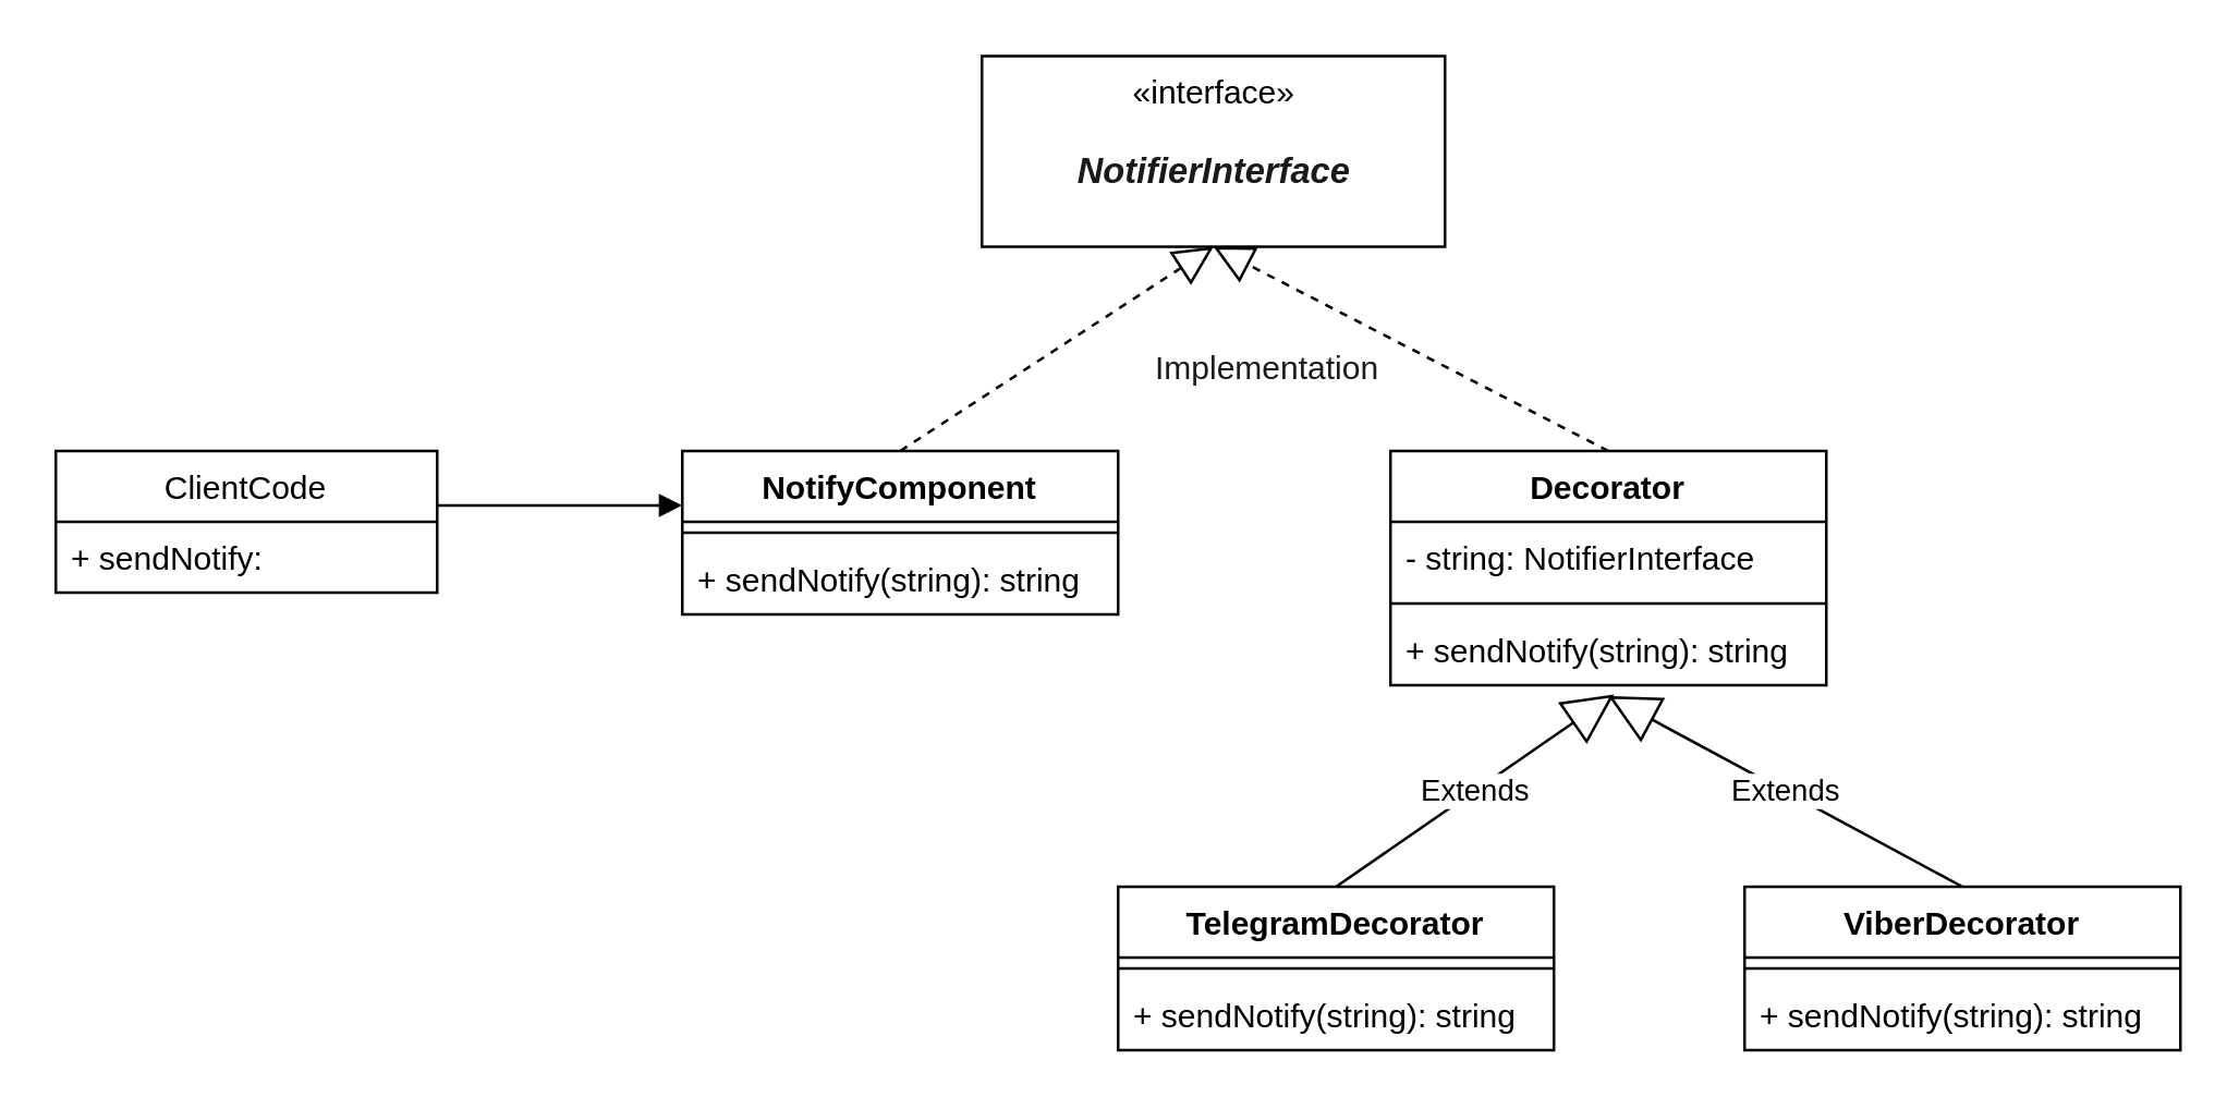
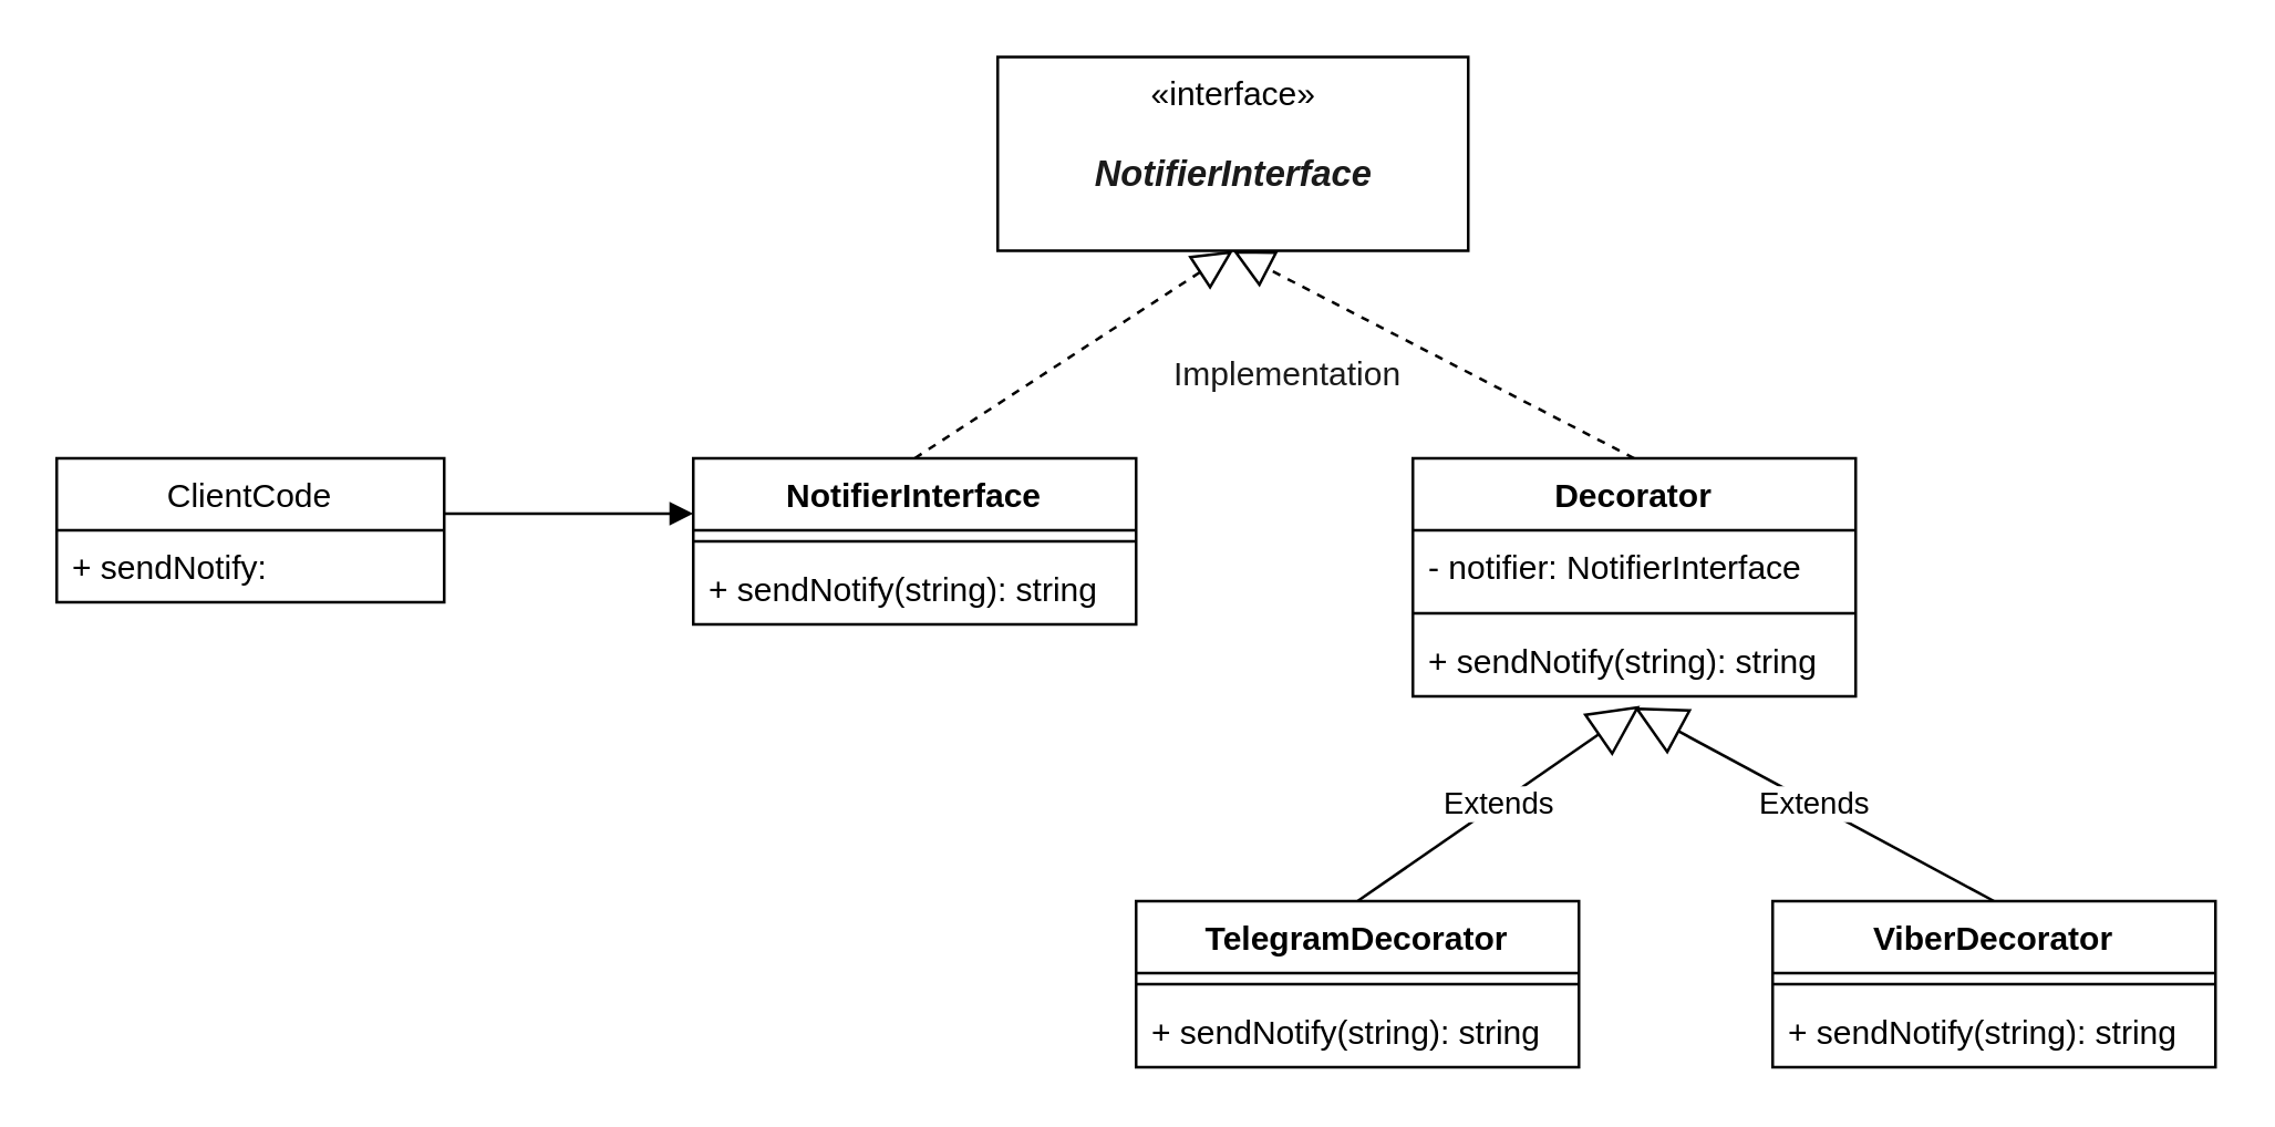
  <mxCell id="0" />
  <mxCell id="1" parent="0" />
  <mxCell id="2" value="ClientCode" style="swimlane;fontStyle=0;childLayout=stackLayout;horizontal=1;startSize=26;fillColor=none;horizontalStack=0;resizeParent=1;resizeParentMax=0;resizeLast=0;collapsible=1;marginBottom=0;" vertex="1" parent="1"><mxGeometry x="20" y="165" width="140" height="52" as="geometry" /></mxCell>
  <mxCell id="3" value="+ sendNotify: " style="text;strokeColor=none;fillColor=none;align=left;verticalAlign=top;spacingLeft=4;spacingRight=4;overflow=hidden;rotatable=0;points=[[0,0.5],[1,0.5]];portConstraint=eastwest;" vertex="1" parent="2"><mxGeometry y="26" width="140" height="26" as="geometry" /></mxCell>
  <mxCell id="4" value="Decorator" style="swimlane;fontStyle=1;align=center;verticalAlign=top;childLayout=stackLayout;horizontal=1;startSize=26;horizontalStack=0;resizeParent=1;resizeParentMax=0;resizeLast=0;collapsible=1;marginBottom=0;" vertex="1" parent="1"><mxGeometry x="510" y="165" width="160" height="86" as="geometry" /></mxCell>
  <mxCell id="5" value="" style="endArrow=block;dashed=1;endFill=0;endSize=12;html=1;rounded=0;fontFamily=Helvetica;fontColor=#1A1A1A;entryX=0.5;entryY=1;entryDx=0;entryDy=0;" edge="1" parent="4" target="21"><mxGeometry width="160" relative="1" as="geometry"><mxPoint x="80" as="sourcePoint" /><mxPoint x="240" as="targetPoint" /></mxGeometry></mxCell>
- <mxCell id="6" value="- string: NotifierInterface" style="text;strokeColor=none;fillColor=none;align=left;verticalAlign=top;spacingLeft=4;spacingRight=4;overflow=hidden;rotatable=0;points=[[0,0.5],[1,0.5]];portConstraint=eastwest;" vertex="1" parent="4"><mxGeometry y="26" width="160" height="26" as="geometry" /></mxCell>
+ <mxCell id="6" value="- notifier: NotifierInterface" style="text;strokeColor=none;fillColor=none;align=left;verticalAlign=top;spacingLeft=4;spacingRight=4;overflow=hidden;rotatable=0;points=[[0,0.5],[1,0.5]];portConstraint=eastwest;" vertex="1" parent="4"><mxGeometry y="26" width="160" height="26" as="geometry" /></mxCell>
  <mxCell id="7" value="" style="line;strokeWidth=1;fillColor=none;align=left;verticalAlign=middle;spacingTop=-1;spacingLeft=3;spacingRight=3;rotatable=0;labelPosition=right;points=[];portConstraint=eastwest;" vertex="1" parent="4"><mxGeometry y="52" width="160" height="8" as="geometry" /></mxCell>
  <mxCell id="8" value="+ sendNotify(string): string" style="text;strokeColor=none;fillColor=none;align=left;verticalAlign=top;spacingLeft=4;spacingRight=4;overflow=hidden;rotatable=0;points=[[0,0.5],[1,0.5]];portConstraint=eastwest;" vertex="1" parent="4"><mxGeometry y="60" width="160" height="26" as="geometry" /></mxCell>
- <mxCell id="9" value="NotifyComponent" style="swimlane;fontStyle=1;align=center;verticalAlign=top;childLayout=stackLayout;horizontal=1;startSize=26;horizontalStack=0;resizeParent=1;resizeParentMax=0;resizeLast=0;collapsible=1;marginBottom=0;" vertex="1" parent="1"><mxGeometry x="250" y="165" width="160" height="60" as="geometry" /></mxCell>
+ <mxCell id="9" value="NotifierInterface" style="swimlane;fontStyle=1;align=center;verticalAlign=top;childLayout=stackLayout;horizontal=1;startSize=26;horizontalStack=0;resizeParent=1;resizeParentMax=0;resizeLast=0;collapsible=1;marginBottom=0;" vertex="1" parent="1"><mxGeometry x="250" y="165" width="160" height="60" as="geometry" /></mxCell>
  <mxCell id="10" value="" style="endArrow=block;dashed=1;endFill=0;endSize=12;html=1;rounded=0;fontFamily=Helvetica;fontColor=#1A1A1A;entryX=0.5;entryY=1;entryDx=0;entryDy=0;" edge="1" parent="9" target="21"><mxGeometry width="160" relative="1" as="geometry"><mxPoint x="80" as="sourcePoint" /><mxPoint x="240" as="targetPoint" /></mxGeometry></mxCell>
  <mxCell id="11" value="" style="line;strokeWidth=1;fillColor=none;align=left;verticalAlign=middle;spacingTop=-1;spacingLeft=3;spacingRight=3;rotatable=0;labelPosition=right;points=[];portConstraint=eastwest;" vertex="1" parent="9"><mxGeometry y="26" width="160" height="8" as="geometry" /></mxCell>
  <mxCell id="12" value="+ sendNotify(string): string" style="text;strokeColor=none;fillColor=none;align=left;verticalAlign=top;spacingLeft=4;spacingRight=4;overflow=hidden;rotatable=0;points=[[0,0.5],[1,0.5]];portConstraint=eastwest;" vertex="1" parent="9"><mxGeometry y="34" width="160" height="26" as="geometry" /></mxCell>
  <mxCell id="13" value="TelegramDecorator" style="swimlane;fontStyle=1;align=center;verticalAlign=top;childLayout=stackLayout;horizontal=1;startSize=26;horizontalStack=0;resizeParent=1;resizeParentMax=0;resizeLast=0;collapsible=1;marginBottom=0;" vertex="1" parent="1"><mxGeometry x="410" y="325" width="160" height="60" as="geometry" /></mxCell>
  <mxCell id="14" value="Extends" style="endArrow=block;endSize=16;endFill=0;html=1;rounded=0;entryX=0.513;entryY=1.131;entryDx=0;entryDy=0;entryPerimeter=0;" edge="1" parent="13" target="8"><mxGeometry width="160" relative="1" as="geometry"><mxPoint x="80" as="sourcePoint" /><mxPoint x="240" as="targetPoint" /></mxGeometry></mxCell>
  <mxCell id="15" value="" style="line;strokeWidth=1;fillColor=none;align=left;verticalAlign=middle;spacingTop=-1;spacingLeft=3;spacingRight=3;rotatable=0;labelPosition=right;points=[];portConstraint=eastwest;" vertex="1" parent="13"><mxGeometry y="26" width="160" height="8" as="geometry" /></mxCell>
  <mxCell id="16" value="+ sendNotify(string): string" style="text;strokeColor=none;fillColor=none;align=left;verticalAlign=top;spacingLeft=4;spacingRight=4;overflow=hidden;rotatable=0;points=[[0,0.5],[1,0.5]];portConstraint=eastwest;" vertex="1" parent="13"><mxGeometry y="34" width="160" height="26" as="geometry" /></mxCell>
  <mxCell id="17" value="ViberDecorator" style="swimlane;fontStyle=1;align=center;verticalAlign=top;childLayout=stackLayout;horizontal=1;startSize=26;horizontalStack=0;resizeParent=1;resizeParentMax=0;resizeLast=0;collapsible=1;marginBottom=0;" vertex="1" parent="1"><mxGeometry x="640" y="325" width="160" height="60" as="geometry" /></mxCell>
  <mxCell id="18" value="Extends" style="endArrow=block;endSize=16;endFill=0;html=1;rounded=0;" edge="1" parent="17"><mxGeometry width="160" relative="1" as="geometry"><mxPoint x="80" as="sourcePoint" /><mxPoint x="-50" y="-70" as="targetPoint" /></mxGeometry></mxCell>
  <mxCell id="19" value="" style="line;strokeWidth=1;fillColor=none;align=left;verticalAlign=middle;spacingTop=-1;spacingLeft=3;spacingRight=3;rotatable=0;labelPosition=right;points=[];portConstraint=eastwest;" vertex="1" parent="17"><mxGeometry y="26" width="160" height="8" as="geometry" /></mxCell>
  <mxCell id="20" value="+ sendNotify(string): string" style="text;strokeColor=none;fillColor=none;align=left;verticalAlign=top;spacingLeft=4;spacingRight=4;overflow=hidden;rotatable=0;points=[[0,0.5],[1,0.5]];portConstraint=eastwest;" vertex="1" parent="17"><mxGeometry y="34" width="160" height="26" as="geometry" /></mxCell>
  <mxCell id="21" value="«interface»&lt;br&gt;&lt;pre style=&quot;font-size: 9.8pt&quot;&gt;&lt;font color=&quot;#1a1a1a&quot; face=&quot;Helvetica&quot;&gt;&lt;i&gt;&lt;b&gt;NotifierInterface&lt;/b&gt;&lt;/i&gt;&lt;/font&gt;&lt;/pre&gt;" style="html=1;" vertex="1" parent="1"><mxGeometry x="360" y="20" width="170" height="70" as="geometry" /></mxCell>
  <mxCell id="22" value="Implementation" style="text;html=1;strokeColor=none;fillColor=none;align=center;verticalAlign=middle;whiteSpace=wrap;rounded=0;labelBackgroundColor=none;fontFamily=Helvetica;fontColor=#1A1A1A;" vertex="1" parent="1"><mxGeometry x="435" y="120" width="60" height="30" as="geometry" /></mxCell>
  <mxCell id="23" value="" style="endArrow=block;endFill=1;html=1;edgeStyle=orthogonalEdgeStyle;align=left;verticalAlign=top;rounded=0;fontFamily=Helvetica;fontColor=#1A1A1A;" edge="1" parent="1"><mxGeometry x="-1" relative="1" as="geometry"><mxPoint x="160" y="185" as="sourcePoint" /><mxPoint x="250" y="185" as="targetPoint" /></mxGeometry></mxCell>
